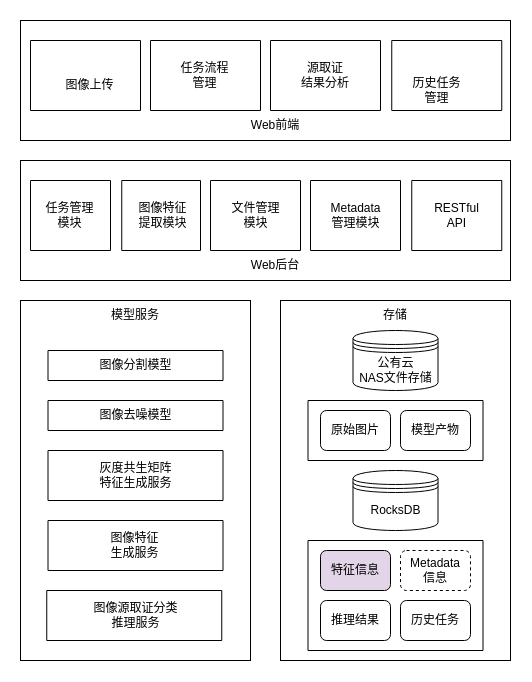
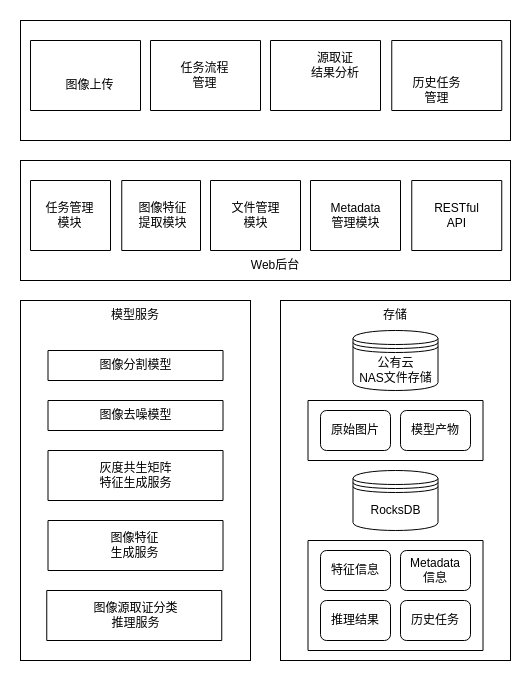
  <mxCell id="0" />
  <mxCell id="1" parent="0" />
  <mxCell id="2" value="" style="rounded=0;whiteSpace=wrap;html=1;" vertex="1" parent="1"><mxGeometry x="20" y="20" width="490" height="120" as="geometry" /></mxCell>
  <mxCell id="3" value="" style="rounded=0;whiteSpace=wrap;html=1;" vertex="1" parent="1"><mxGeometry x="20" y="300" width="230" height="360" as="geometry" /></mxCell>
  <mxCell id="4" value="" style="rounded=0;whiteSpace=wrap;html=1;" vertex="1" parent="1"><mxGeometry x="280" y="300" width="230" height="360" as="geometry" /></mxCell>
  <mxCell id="5" value="存储" style="text;html=1;strokeColor=none;fillColor=none;align=center;verticalAlign=middle;whiteSpace=wrap;rounded=0;" vertex="1" parent="1"><mxGeometry x="365" y="300" width="60" height="30" as="geometry" /></mxCell>
  <mxCell id="6" value="" style="rounded=0;whiteSpace=wrap;html=1;" vertex="1" parent="1"><mxGeometry x="20" y="160" width="490" height="120" as="geometry" /></mxCell>
  <mxCell id="7" value="Web后台" style="text;html=1;strokeColor=none;fillColor=none;align=center;verticalAlign=middle;whiteSpace=wrap;rounded=0;" vertex="1" parent="1"><mxGeometry x="245" y="250" width="60" height="30" as="geometry" /></mxCell>
- <mxCell id="8" value="Web前端" style="text;html=1;strokeColor=none;fillColor=none;align=center;verticalAlign=middle;whiteSpace=wrap;rounded=0;" vertex="1" parent="1"><mxGeometry x="245" y="110" width="60" height="30" as="geometry" /></mxCell>
  <mxCell id="9" value="RocksDB" style="shape=datastore;whiteSpace=wrap;html=1;" vertex="1" parent="1"><mxGeometry x="352.5" y="470" width="85" height="60" as="geometry" /></mxCell>
  <mxCell id="10" value="模型服务" style="text;html=1;strokeColor=none;fillColor=none;align=center;verticalAlign=middle;whiteSpace=wrap;rounded=0;" vertex="1" parent="1"><mxGeometry x="105" y="300" width="60" height="30" as="geometry" /></mxCell>
  <mxCell id="11" value="公有云&lt;br&gt;NAS文件存储" style="shape=datastore;whiteSpace=wrap;html=1;" vertex="1" parent="1"><mxGeometry x="352.5" y="330" width="85" height="60" as="geometry" /></mxCell>
  <mxCell id="12" value="" style="verticalLabelPosition=bottom;verticalAlign=top;html=1;shape=mxgraph.basic.rect;fillColor2=none;strokeWidth=1;size=20;indent=5;" vertex="1" parent="1"><mxGeometry x="307.5" y="400" width="175" height="60" as="geometry" /></mxCell>
  <mxCell id="13" value="" style="verticalLabelPosition=bottom;verticalAlign=top;html=1;shape=mxgraph.basic.rect;fillColor2=none;strokeWidth=1;size=20;indent=5;" vertex="1" parent="1"><mxGeometry x="307.5" y="540" width="175" height="110" as="geometry" /></mxCell>
  <mxCell id="14" value="原始图片" style="rounded=1;whiteSpace=wrap;html=1;" vertex="1" parent="1"><mxGeometry x="320" y="410" width="70" height="40" as="geometry" /></mxCell>
  <mxCell id="15" value="模型产物" style="rounded=1;whiteSpace=wrap;html=1;" vertex="1" parent="1"><mxGeometry x="400" y="410" width="70" height="40" as="geometry" /></mxCell>
- <mxCell id="16" value="特征信息" style="rounded=1;whiteSpace=wrap;html=1;fillColor=#e1d5e7;" vertex="1" parent="1"><mxGeometry x="320" y="550" width="70" height="40" as="geometry" /></mxCell>
- <mxCell id="17" value="Metadata&lt;br&gt;信息" style="rounded=1;whiteSpace=wrap;html=1;dashed=1;" vertex="1" parent="1"><mxGeometry x="400" y="550" width="70" height="40" as="geometry" /></mxCell>
+ <mxCell id="16" value="特征信息" style="rounded=1;whiteSpace=wrap;html=1;" vertex="1" parent="1"><mxGeometry x="320" y="550" width="70" height="40" as="geometry" /></mxCell>
+ <mxCell id="17" value="Metadata&lt;br&gt;信息" style="rounded=1;whiteSpace=wrap;html=1;" vertex="1" parent="1"><mxGeometry x="400" y="550" width="70" height="40" as="geometry" /></mxCell>
  <mxCell id="18" value="推理结果" style="rounded=1;whiteSpace=wrap;html=1;" vertex="1" parent="1"><mxGeometry x="320" y="600" width="70" height="40" as="geometry" /></mxCell>
  <mxCell id="19" value="历史任务" style="rounded=1;whiteSpace=wrap;html=1;" vertex="1" parent="1"><mxGeometry x="400" y="600" width="70" height="40" as="geometry" /></mxCell>
  <mxCell id="20" value="" style="verticalLabelPosition=bottom;verticalAlign=top;html=1;shape=mxgraph.basic.rect;fillColor2=none;strokeWidth=1;size=20;indent=5;" vertex="1" parent="1"><mxGeometry x="47.5" y="350" width="175" height="30" as="geometry" /></mxCell>
  <mxCell id="21" value="图像分割模型" style="text;html=1;strokeColor=none;fillColor=none;align=center;verticalAlign=middle;whiteSpace=wrap;rounded=0;" vertex="1" parent="1"><mxGeometry x="87.5" y="350" width="95" height="30" as="geometry" /></mxCell>
  <mxCell id="22" value="" style="verticalLabelPosition=bottom;verticalAlign=top;html=1;shape=mxgraph.basic.rect;fillColor2=none;strokeWidth=1;size=20;indent=5;" vertex="1" parent="1"><mxGeometry x="47.5" y="400" width="175" height="30" as="geometry" /></mxCell>
  <mxCell id="23" value="图像去噪模型" style="text;html=1;strokeColor=none;fillColor=none;align=center;verticalAlign=middle;whiteSpace=wrap;rounded=0;" vertex="1" parent="1"><mxGeometry x="87.5" y="400" width="95" height="30" as="geometry" /></mxCell>
  <mxCell id="24" value="" style="verticalLabelPosition=bottom;verticalAlign=top;html=1;shape=mxgraph.basic.rect;fillColor2=none;strokeWidth=1;size=20;indent=5;" vertex="1" parent="1"><mxGeometry x="47.5" y="450" width="175" height="50" as="geometry" /></mxCell>
  <mxCell id="25" value="灰度共生矩阵&lt;br&gt;特征生成服务" style="text;html=1;strokeColor=none;fillColor=none;align=center;verticalAlign=middle;whiteSpace=wrap;rounded=0;" vertex="1" parent="1"><mxGeometry x="87.5" y="460" width="95" height="30" as="geometry" /></mxCell>
  <mxCell id="26" value="" style="verticalLabelPosition=bottom;verticalAlign=top;html=1;shape=mxgraph.basic.rect;fillColor2=none;strokeWidth=1;size=20;indent=5;" vertex="1" parent="1"><mxGeometry x="47.5" y="520" width="175" height="50" as="geometry" /></mxCell>
  <mxCell id="27" value="图像特征&lt;br&gt;生成服务" style="text;html=1;strokeColor=none;fillColor=none;align=center;verticalAlign=middle;whiteSpace=wrap;rounded=0;" vertex="1" parent="1"><mxGeometry x="87.5" y="530" width="92.5" height="30" as="geometry" /></mxCell>
  <mxCell id="28" value="" style="verticalLabelPosition=bottom;verticalAlign=top;html=1;shape=mxgraph.basic.rect;fillColor2=none;strokeWidth=1;size=20;indent=5;" vertex="1" parent="1"><mxGeometry x="46.25" y="590" width="175" height="50" as="geometry" /></mxCell>
  <mxCell id="29" value="图像源取证分类推理服务" style="text;html=1;strokeColor=none;fillColor=none;align=center;verticalAlign=middle;whiteSpace=wrap;rounded=0;" vertex="1" parent="1"><mxGeometry x="87.5" y="600" width="95" height="30" as="geometry" /></mxCell>
  <mxCell id="30" value="" style="verticalLabelPosition=bottom;verticalAlign=top;html=1;shape=mxgraph.basic.rect;fillColor2=none;strokeWidth=1;size=20;indent=5;" vertex="1" parent="1"><mxGeometry x="30" y="180" width="80" height="70" as="geometry" /></mxCell>
  <mxCell id="31" value="任务管理模块" style="text;html=1;strokeColor=none;fillColor=none;align=center;verticalAlign=middle;whiteSpace=wrap;rounded=0;" vertex="1" parent="1"><mxGeometry x="39.38" y="200" width="61.25" height="30" as="geometry" /></mxCell>
  <mxCell id="32" value="" style="verticalLabelPosition=bottom;verticalAlign=top;html=1;shape=mxgraph.basic.rect;fillColor2=none;strokeWidth=1;size=20;indent=5;" vertex="1" parent="1"><mxGeometry x="121.25" y="180" width="78.75" height="70" as="geometry" /></mxCell>
  <mxCell id="33" value="图像特征提取模块" style="text;html=1;strokeColor=none;fillColor=none;align=center;verticalAlign=middle;whiteSpace=wrap;rounded=0;" vertex="1" parent="1"><mxGeometry x="135" y="200" width="55" height="30" as="geometry" /></mxCell>
  <mxCell id="34" value="" style="verticalLabelPosition=bottom;verticalAlign=top;html=1;shape=mxgraph.basic.rect;fillColor2=none;strokeWidth=1;size=20;indent=5;" vertex="1" parent="1"><mxGeometry x="210" y="180" width="90" height="70" as="geometry" /></mxCell>
  <mxCell id="35" value="文件管理&lt;br&gt;模块" style="text;html=1;strokeColor=none;fillColor=none;align=center;verticalAlign=middle;whiteSpace=wrap;rounded=0;" vertex="1" parent="1"><mxGeometry x="223.75" y="200" width="62.5" height="30" as="geometry" /></mxCell>
  <mxCell id="36" value="" style="verticalLabelPosition=bottom;verticalAlign=top;html=1;shape=mxgraph.basic.rect;fillColor2=none;strokeWidth=1;size=20;indent=5;" vertex="1" parent="1"><mxGeometry x="310" y="180" width="90" height="70" as="geometry" /></mxCell>
  <mxCell id="37" value="Metadata管理模块" style="text;html=1;strokeColor=none;fillColor=none;align=center;verticalAlign=middle;whiteSpace=wrap;rounded=0;" vertex="1" parent="1"><mxGeometry x="323.75" y="200" width="62.5" height="30" as="geometry" /></mxCell>
  <mxCell id="38" value="" style="verticalLabelPosition=bottom;verticalAlign=top;html=1;shape=mxgraph.basic.rect;fillColor2=none;strokeWidth=1;size=20;indent=5;" vertex="1" parent="1"><mxGeometry x="411.25" y="180" width="90" height="70" as="geometry" /></mxCell>
  <mxCell id="39" value="RESTful API" style="text;html=1;strokeColor=none;fillColor=none;align=center;verticalAlign=middle;whiteSpace=wrap;rounded=0;" vertex="1" parent="1"><mxGeometry x="425" y="200" width="62.5" height="30" as="geometry" /></mxCell>
  <mxCell id="40" value="" style="verticalLabelPosition=bottom;verticalAlign=top;html=1;shape=mxgraph.basic.rect;fillColor2=none;strokeWidth=1;size=20;indent=5;" vertex="1" parent="1"><mxGeometry x="30" y="40" width="110" height="70" as="geometry" /></mxCell>
  <mxCell id="41" value="" style="verticalLabelPosition=bottom;verticalAlign=top;html=1;shape=mxgraph.basic.rect;fillColor2=none;strokeWidth=1;size=20;indent=5;" vertex="1" parent="1"><mxGeometry x="150" y="40" width="110" height="70" as="geometry" /></mxCell>
  <mxCell id="42" value="" style="verticalLabelPosition=bottom;verticalAlign=top;html=1;shape=mxgraph.basic.rect;fillColor2=none;strokeWidth=1;size=20;indent=5;" vertex="1" parent="1"><mxGeometry x="270" y="40" width="110" height="70" as="geometry" /></mxCell>
  <mxCell id="43" value="" style="verticalLabelPosition=bottom;verticalAlign=top;html=1;shape=mxgraph.basic.rect;fillColor2=none;strokeWidth=1;size=20;indent=5;" vertex="1" parent="1"><mxGeometry x="391.25" y="40" width="110" height="70" as="geometry" /></mxCell>
  <mxCell id="44" value="图像上传" style="text;html=1;strokeColor=none;fillColor=none;align=center;verticalAlign=middle;whiteSpace=wrap;rounded=0;" vertex="1" parent="1"><mxGeometry x="59.38" y="70" width="61.25" height="30" as="geometry" /></mxCell>
  <mxCell id="45" value="任务流程管理" style="text;html=1;strokeColor=none;fillColor=none;align=center;verticalAlign=middle;whiteSpace=wrap;rounded=0;" vertex="1" parent="1"><mxGeometry x="174.37" y="60" width="61.25" height="30" as="geometry" /></mxCell>
- <mxCell id="46" value="源取证&lt;br&gt;结果分析" style="text;html=1;strokeColor=none;fillColor=none;align=center;verticalAlign=middle;whiteSpace=wrap;rounded=0;" vertex="1" parent="1"><mxGeometry x="292.18" y="60" width="65.63" height="30" as="geometry" /></mxCell>
+ <mxCell id="46" value="源取证&lt;br&gt;结果分析" style="text;html=1;strokeColor=none;fillColor=none;align=center;verticalAlign=middle;whiteSpace=wrap;rounded=0;" vertex="1" parent="1"><mxGeometry x="302.18" y="50" width="65.63" height="30" as="geometry" /></mxCell>
  <mxCell id="47" value="历史任务管理" style="text;html=1;strokeColor=none;fillColor=none;align=center;verticalAlign=middle;whiteSpace=wrap;rounded=0;" vertex="1" parent="1"><mxGeometry x="405.62" y="75" width="61.25" height="30" as="geometry" /></mxCell>
